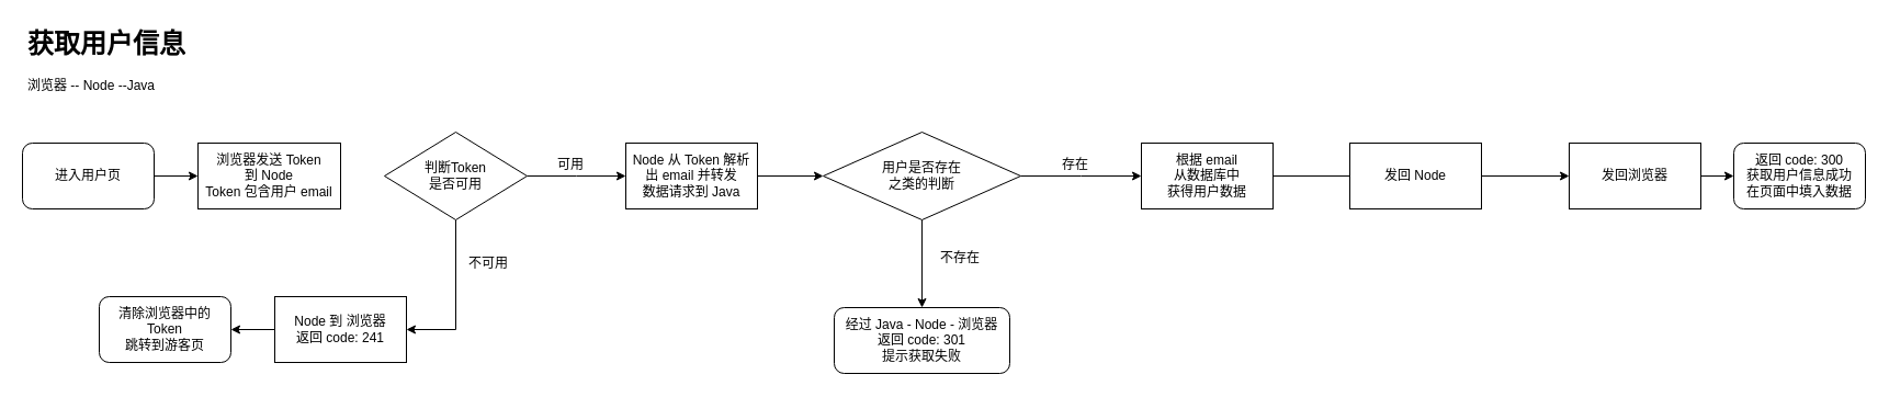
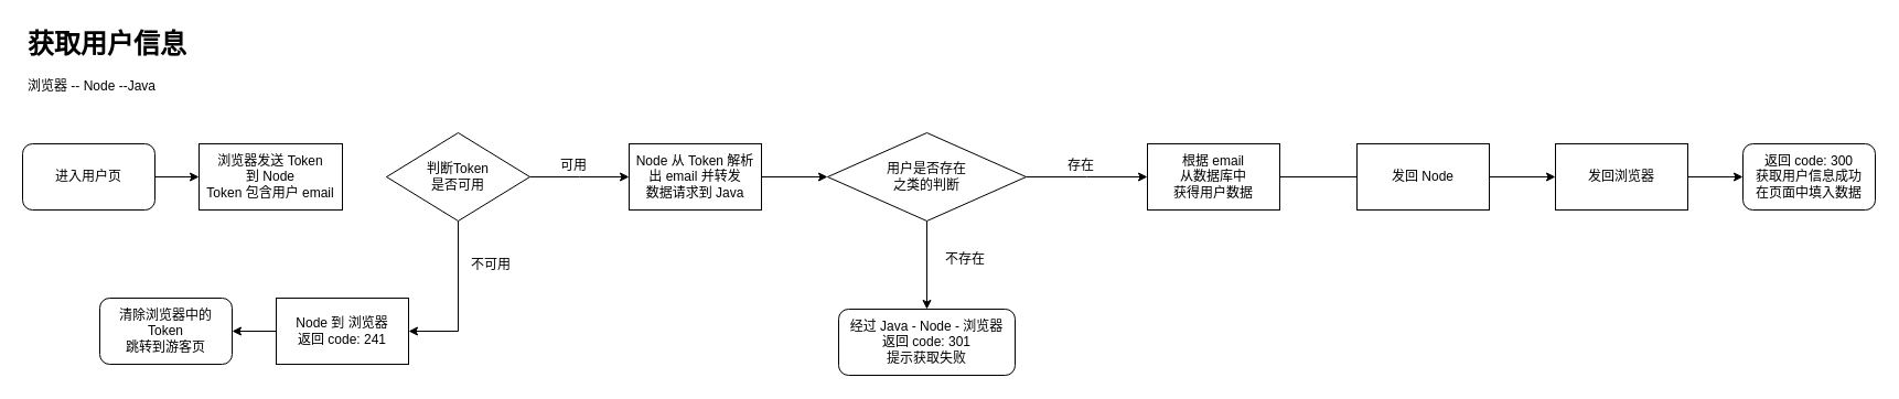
  <mxCell id="0" />
  <mxCell id="1" parent="0" />
  <mxCell id="2" value="&lt;h1&gt;获取用户信息&lt;/h1&gt;&lt;p&gt;浏览器 -- Node --Java&lt;/p&gt;&lt;p&gt;&lt;br&gt;&lt;/p&gt;" style="text;html=1;strokeColor=none;fillColor=none;spacing=5;spacingTop=-20;whiteSpace=wrap;overflow=hidden;rounded=0;" parent="1" vertex="1"><mxGeometry x="20" y="20" width="190" height="80" as="geometry" /></mxCell>
  <mxCell id="3" value="浏览器发送 Token&lt;br&gt;到 Node&lt;br&gt;Token 包含用户 email" style="rounded=0;whiteSpace=wrap;html=1;" parent="1" vertex="1"><mxGeometry x="180" y="130" width="130" height="60" as="geometry" /></mxCell>
  <mxCell id="4" style="edgeStyle=orthogonalEdgeStyle;rounded=0;orthogonalLoop=1;jettySize=auto;html=1;entryX=0;entryY=0.5;entryDx=0;entryDy=0;" parent="1" source="5" target="3" edge="1"><mxGeometry relative="1" as="geometry" /></mxCell>
  <mxCell id="5" value="进入用户页" style="rounded=1;whiteSpace=wrap;html=1;" parent="1" vertex="1"><mxGeometry x="20" y="130" width="120" height="60" as="geometry" /></mxCell>
  <mxCell id="6" style="edgeStyle=orthogonalEdgeStyle;rounded=0;orthogonalLoop=1;jettySize=auto;html=1;" parent="1" source="8" edge="1"><mxGeometry relative="1" as="geometry"><mxPoint x="370" y="300" as="targetPoint" /><Array as="points"><mxPoint x="415" y="300" /></Array></mxGeometry></mxCell>
  <mxCell id="7" style="edgeStyle=orthogonalEdgeStyle;rounded=0;orthogonalLoop=1;jettySize=auto;html=1;entryX=0;entryY=0.5;entryDx=0;entryDy=0;" parent="1" source="8" edge="1"><mxGeometry relative="1" as="geometry"><mxPoint x="570" y="160" as="targetPoint" /></mxGeometry></mxCell>
  <mxCell id="8" value="判断Token &lt;br&gt;是否可用" style="rhombus;whiteSpace=wrap;html=1;" parent="1" vertex="1"><mxGeometry x="350" y="120" width="130" height="80" as="geometry" /></mxCell>
  <mxCell id="9" value="不可用" style="text;html=1;strokeColor=none;fillColor=none;align=center;verticalAlign=middle;whiteSpace=wrap;rounded=0;" parent="1" vertex="1"><mxGeometry x="410" y="230" width="70" height="20" as="geometry" /></mxCell>
  <mxCell id="10" value="可用" style="text;html=1;strokeColor=none;fillColor=none;align=center;verticalAlign=middle;whiteSpace=wrap;rounded=0;" parent="1" vertex="1"><mxGeometry x="500" y="140" width="40" height="20" as="geometry" /></mxCell>
  <mxCell id="11" style="edgeStyle=orthogonalEdgeStyle;rounded=0;orthogonalLoop=1;jettySize=auto;html=1;entryX=0;entryY=0.5;entryDx=0;entryDy=0;" parent="1" source="12" target="15" edge="1"><mxGeometry relative="1" as="geometry" /></mxCell>
  <mxCell id="12" value="Node 从 Token 解析出 email 并转发&lt;br&gt;数据请求到 Java" style="rounded=0;whiteSpace=wrap;html=1;" parent="1" vertex="1"><mxGeometry x="570" y="130" width="120" height="60" as="geometry" /></mxCell>
  <mxCell id="13" style="edgeStyle=orthogonalEdgeStyle;rounded=0;orthogonalLoop=1;jettySize=auto;html=1;" parent="1" source="15" edge="1"><mxGeometry relative="1" as="geometry"><mxPoint x="1040" y="160" as="targetPoint" /></mxGeometry></mxCell>
  <mxCell id="14" style="edgeStyle=orthogonalEdgeStyle;rounded=0;orthogonalLoop=1;jettySize=auto;html=1;entryX=0.5;entryY=0;entryDx=0;entryDy=0;" parent="1" source="15" target="18" edge="1"><mxGeometry relative="1" as="geometry"><mxPoint x="1030" y="280" as="targetPoint" /><Array as="points" /></mxGeometry></mxCell>
  <mxCell id="15" value="用户是否存在&lt;br&gt;之类的判断" style="rhombus;whiteSpace=wrap;html=1;" parent="1" vertex="1"><mxGeometry x="750" y="120" width="180" height="80" as="geometry" /></mxCell>
  <mxCell id="16" value="存在" style="text;html=1;strokeColor=none;fillColor=none;align=center;verticalAlign=middle;whiteSpace=wrap;rounded=0;" parent="1" vertex="1"><mxGeometry x="950" y="140" width="60" height="20" as="geometry" /></mxCell>
  <mxCell id="17" value="不存在" style="text;html=1;strokeColor=none;fillColor=none;align=center;verticalAlign=middle;whiteSpace=wrap;rounded=0;" parent="1" vertex="1"><mxGeometry x="840" y="220" width="70" height="30" as="geometry" /></mxCell>
  <mxCell id="18" value="经过 Java - Node - 浏览器&lt;br&gt;返回 code: 301&lt;br&gt;提示获取失败" style="rounded=1;whiteSpace=wrap;html=1;" parent="1" vertex="1"><mxGeometry x="760" y="280" width="160" height="60" as="geometry" /></mxCell>
  <mxCell id="19" style="edgeStyle=orthogonalEdgeStyle;rounded=0;orthogonalLoop=1;jettySize=auto;html=1;entryX=0;entryY=0.5;entryDx=0;entryDy=0;endArrow=none;" parent="1" source="20" target="22" edge="1"><mxGeometry relative="1" as="geometry" /></mxCell>
  <mxCell id="20" value="根据 email&lt;br&gt;从数据库中&lt;br&gt;获得用户数据" style="rounded=0;whiteSpace=wrap;html=1;" parent="1" vertex="1"><mxGeometry x="1040" y="130" width="120" height="60" as="geometry" /></mxCell>
  <mxCell id="21" style="edgeStyle=orthogonalEdgeStyle;rounded=0;orthogonalLoop=1;jettySize=auto;html=1;entryX=0;entryY=0.5;entryDx=0;entryDy=0;" parent="1" source="22" target="24" edge="1"><mxGeometry relative="1" as="geometry" /></mxCell>
  <mxCell id="22" value="发回 Node" style="rounded=0;whiteSpace=wrap;html=1;" parent="1" vertex="1"><mxGeometry x="1230" y="130" width="120" height="60" as="geometry" /></mxCell>
  <mxCell id="23" style="edgeStyle=orthogonalEdgeStyle;rounded=0;orthogonalLoop=1;jettySize=auto;html=1;entryX=0;entryY=0.5;entryDx=0;entryDy=0;" parent="1" source="24" target="25" edge="1"><mxGeometry relative="1" as="geometry" /></mxCell>
- <mxCell id="24" value="发回浏览器" style="rounded=0;whiteSpace=wrap;html=1;" parent="1" vertex="1"><mxGeometry x="1430" y="130" width="120" height="60" as="geometry" /></mxCell>
+ <mxCell id="24" value="发回浏览器" style="rounded=0;whiteSpace=wrap;html=1;" parent="1" vertex="1"><mxGeometry x="1410" y="130" width="120" height="60" as="geometry" /></mxCell>
  <mxCell id="25" value="返回 code: 300&lt;br&gt;获取用户信息成功&lt;br&gt;在页面中填入数据" style="rounded=1;whiteSpace=wrap;html=1;" parent="1" vertex="1"><mxGeometry x="1580" y="130" width="120" height="60" as="geometry" /></mxCell>
  <mxCell id="26" value="&lt;span&gt;清除浏览器中的 Token&lt;/span&gt;&lt;br&gt;&lt;span&gt;跳转到游客页&lt;/span&gt;" style="rounded=1;whiteSpace=wrap;html=1;" parent="1" vertex="1"><mxGeometry x="90" y="270" width="120" height="60" as="geometry" /></mxCell>
  <mxCell id="27" style="edgeStyle=orthogonalEdgeStyle;rounded=0;orthogonalLoop=1;jettySize=auto;html=1;entryX=1;entryY=0.5;entryDx=0;entryDy=0;" parent="1" source="28" target="26" edge="1"><mxGeometry relative="1" as="geometry" /></mxCell>
  <mxCell id="28" value="Node 到 浏览器&lt;br&gt;返回 code: 241" style="rounded=0;whiteSpace=wrap;html=1;" parent="1" vertex="1"><mxGeometry x="250" y="270" width="120" height="60" as="geometry" /></mxCell>
